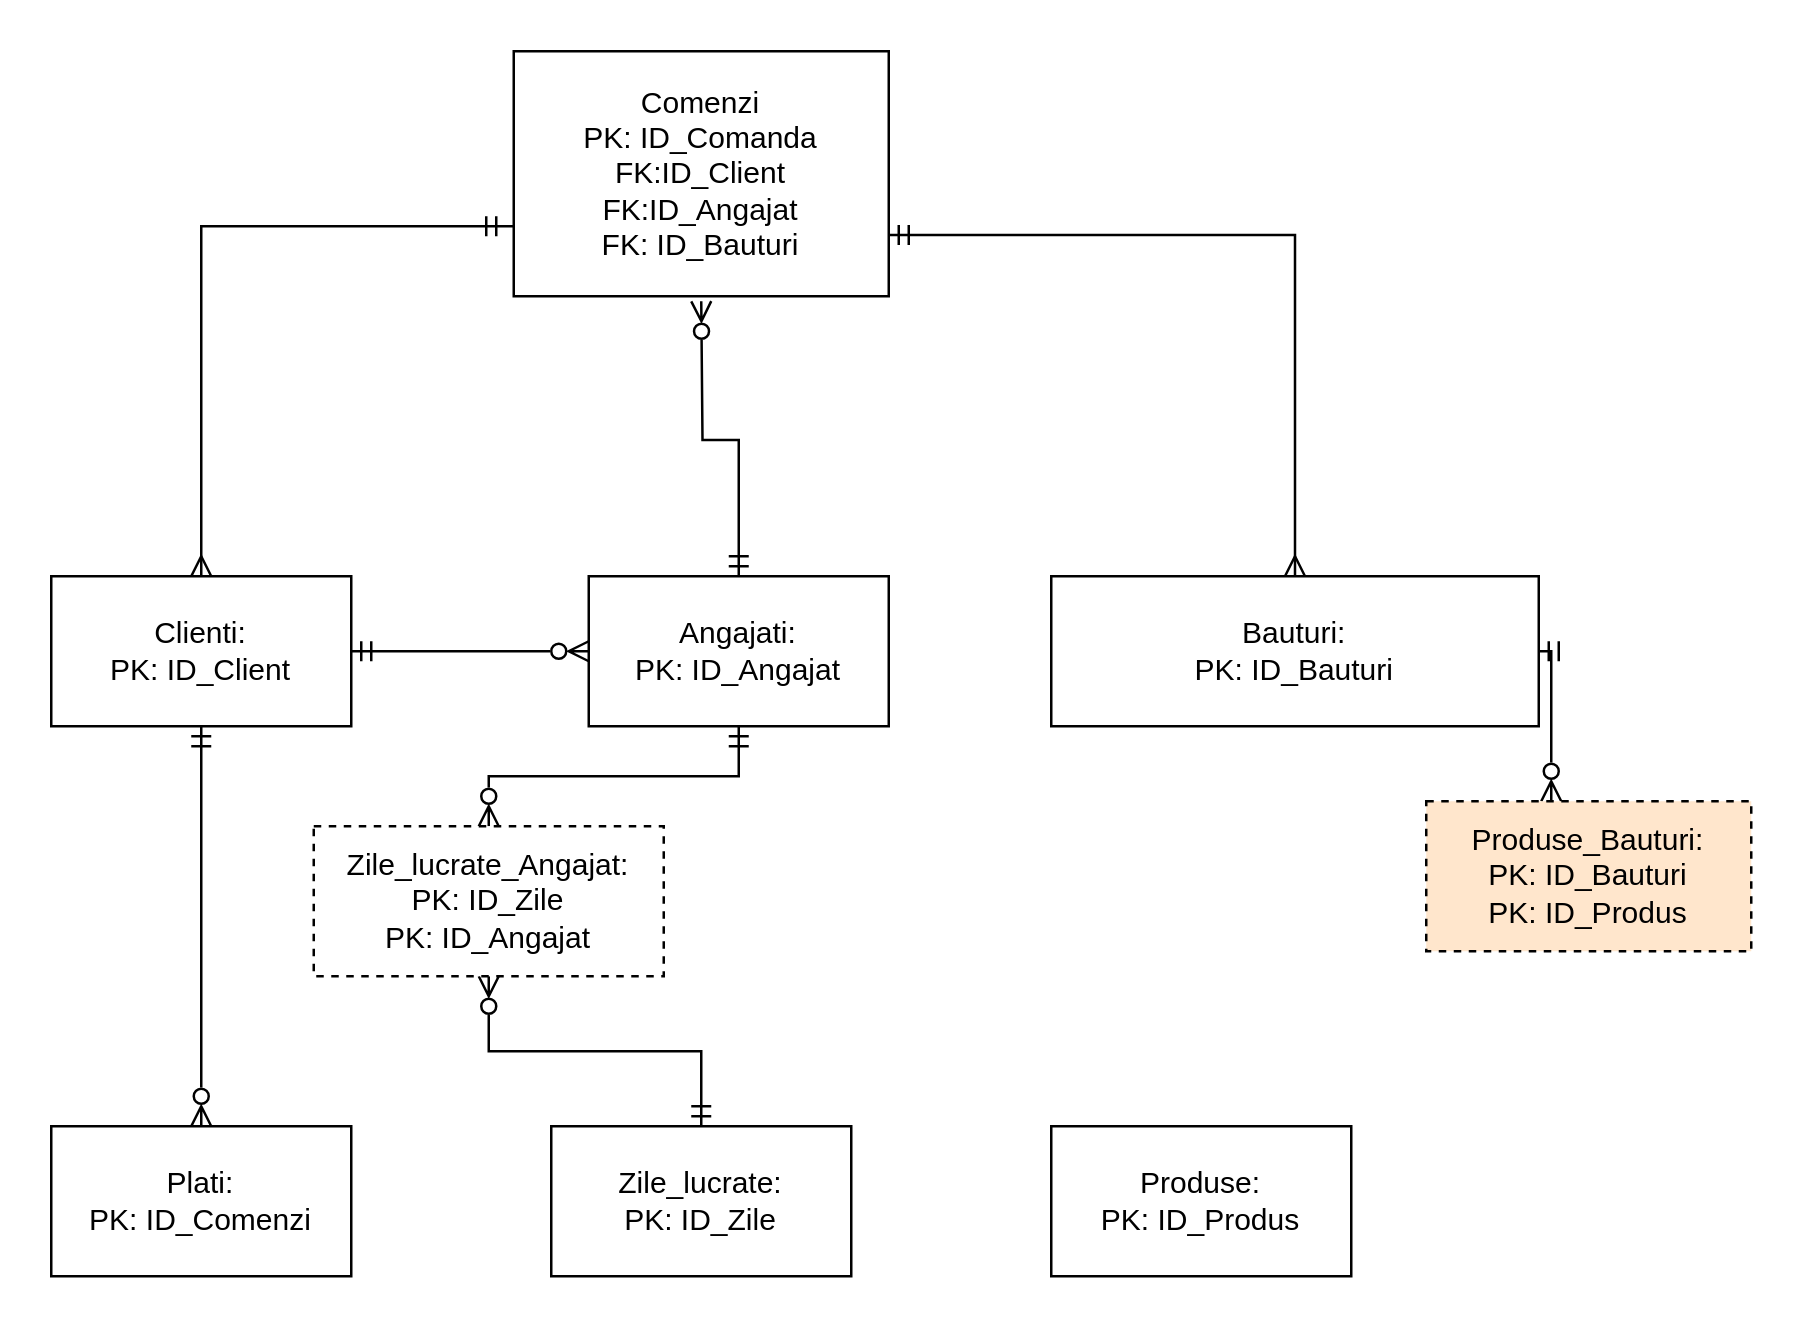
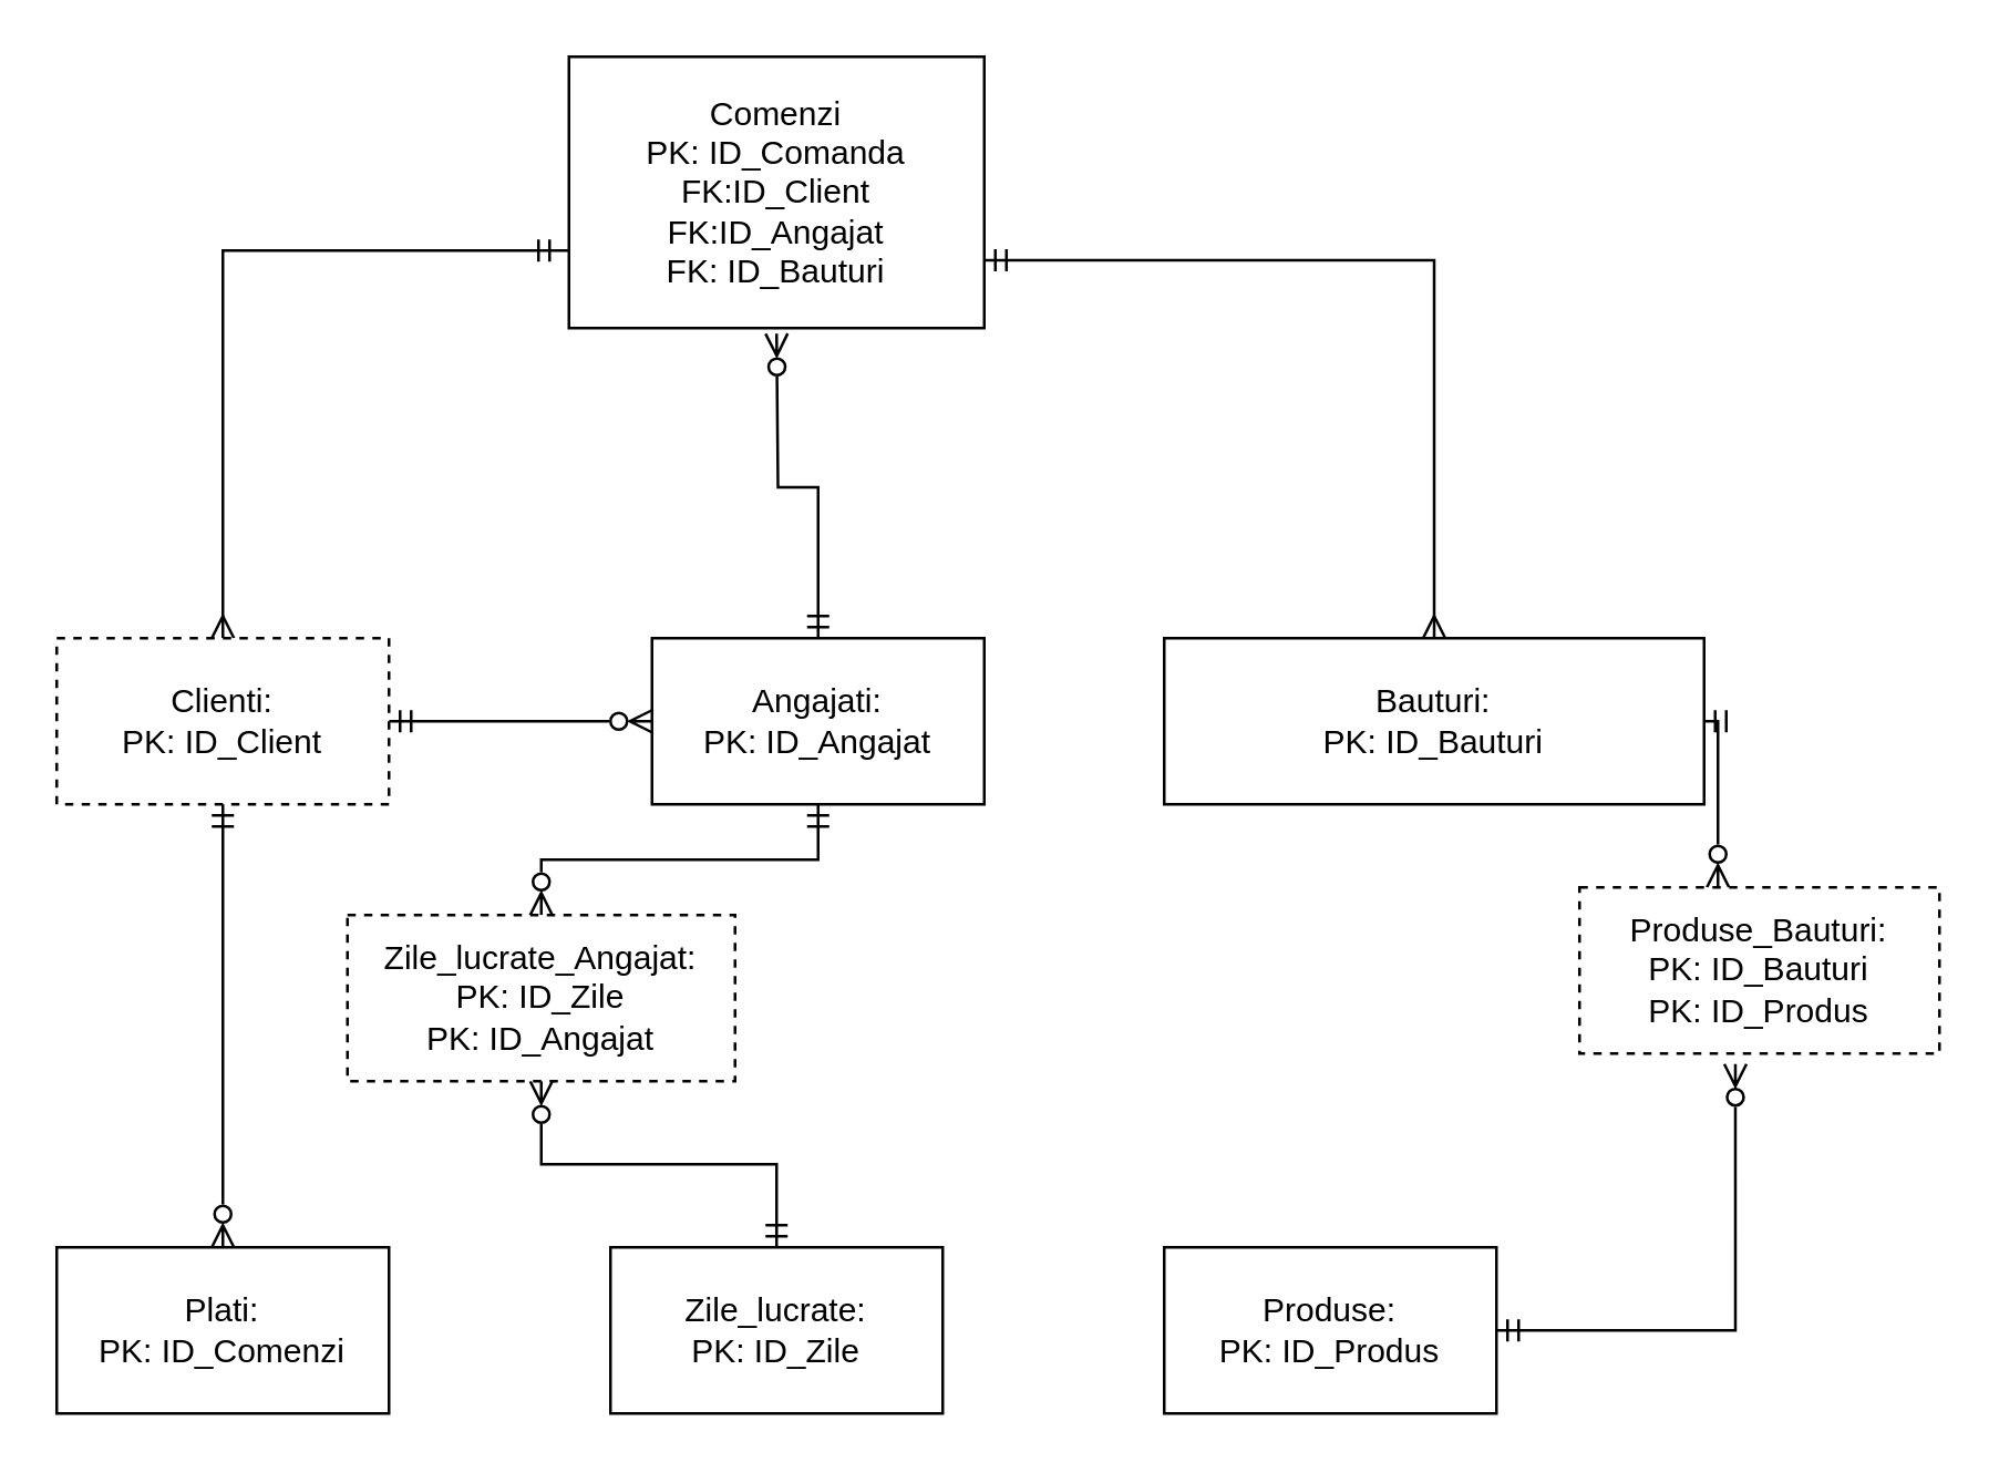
  <mxCell id="0" />
  <mxCell id="1" parent="0" />
  <mxCell id="2" value="" style="edgeStyle=orthogonalEdgeStyle;rounded=0;orthogonalLoop=1;jettySize=auto;html=1;endArrow=ERmany;endFill=0;startArrow=ERmandOne;startFill=0;exitX=1;exitY=0.75;exitDx=0;exitDy=0;" parent="1" source="14" target="5" edge="1"><mxGeometry relative="1" as="geometry"><mxPoint x="340" y="90" as="sourcePoint" /></mxGeometry></mxCell>
  <mxCell id="3" value="" style="edgeStyle=orthogonalEdgeStyle;rounded=0;orthogonalLoop=1;jettySize=auto;html=1;endArrow=ERmandOne;endFill=0;startArrow=ERzeroToMany;startFill=0;" parent="1" target="8" edge="1"><mxGeometry relative="1" as="geometry"><mxPoint x="280" y="120" as="sourcePoint" /></mxGeometry></mxCell>
  <mxCell id="4" value="" style="edgeStyle=orthogonalEdgeStyle;rounded=0;orthogonalLoop=1;jettySize=auto;html=1;endArrow=ERmany;endFill=0;startArrow=ERmandOne;startFill=0;" parent="1" target="10" edge="1"><mxGeometry relative="1" as="geometry"><Array as="points"><mxPoint x="205" y="90" /><mxPoint x="80" y="90" /></Array><mxPoint x="190" y="90" as="sourcePoint" /></mxGeometry></mxCell>
  <mxCell id="5" value="Bauturi:&lt;div&gt;PK: ID_Bauturi&lt;/div&gt;" style="rounded=0;whiteSpace=wrap;html=1;" parent="1" vertex="1"><mxGeometry x="420" y="230" width="195" height="60" as="geometry" /></mxCell>
+ <mxCell id="6" value="" style="edgeStyle=orthogonalEdgeStyle;rounded=0;orthogonalLoop=1;jettySize=auto;html=1;entryX=0.433;entryY=1.063;entryDx=0;entryDy=0;entryPerimeter=0;startArrow=ERmandOne;startFill=0;endArrow=ERzeroToMany;endFill=0;" parent="1" source="7" target="16" edge="1"><mxGeometry relative="1" as="geometry" /></mxCell>
  <mxCell id="7" value="Produse:&lt;div&gt;PK: ID_Produs&lt;/div&gt;" style="rounded=0;whiteSpace=wrap;html=1;" parent="1" vertex="1"><mxGeometry x="420" y="450" width="120" height="60" as="geometry" /></mxCell>
  <mxCell id="8" value="Angajati:&lt;div&gt;PK: ID_Angajat&lt;/div&gt;" style="rounded=0;whiteSpace=wrap;html=1;" parent="1" vertex="1"><mxGeometry x="235" y="230" width="120" height="60" as="geometry" /></mxCell>
  <mxCell id="9" value="" style="edgeStyle=orthogonalEdgeStyle;rounded=0;orthogonalLoop=1;jettySize=auto;html=1;endArrow=ERzeroToMany;endFill=0;startArrow=ERmandOne;startFill=0;" parent="1" source="10" target="8" edge="1"><mxGeometry relative="1" as="geometry" /></mxCell>
- <mxCell id="10" value="Clienti:&lt;div&gt;PK: ID_Client&lt;/div&gt;" style="rounded=0;whiteSpace=wrap;html=1;" parent="1" vertex="1"><mxGeometry x="20" y="230" width="120" height="60" as="geometry" /></mxCell>
+ <mxCell id="10" value="Clienti:&lt;div&gt;PK: ID_Client&lt;/div&gt;" style="rounded=0;whiteSpace=wrap;html=1;dashed=1;" parent="1" vertex="1"><mxGeometry x="20" y="230" width="120" height="60" as="geometry" /></mxCell>
  <mxCell id="11" value="Plati:&lt;div&gt;PK: ID_Comenzi&lt;/div&gt;" style="rounded=0;whiteSpace=wrap;html=1;" parent="1" vertex="1"><mxGeometry x="20" y="450" width="120" height="60" as="geometry" /></mxCell>
  <mxCell id="12" value="" style="edgeStyle=orthogonalEdgeStyle;rounded=0;orthogonalLoop=1;jettySize=auto;html=1;endArrow=ERzeroToMany;endFill=0;startArrow=ERmandOne;startFill=0;" parent="1" source="13" target="19" edge="1"><mxGeometry relative="1" as="geometry" /></mxCell>
  <mxCell id="13" value="Zile_lucrate:&lt;div&gt;PK: ID_Zile&lt;/div&gt;" style="rounded=0;whiteSpace=wrap;html=1;" parent="1" vertex="1"><mxGeometry x="220" y="450" width="120" height="60" as="geometry" /></mxCell>
  <mxCell id="14" value="Comenzi&lt;div&gt;PK: ID_Comanda&lt;/div&gt;&lt;div&gt;FK:ID_Client&lt;/div&gt;&lt;div&gt;FK:ID_Angajat&lt;/div&gt;&lt;div&gt;FK: ID_Bauturi&lt;/div&gt;" style="rounded=0;whiteSpace=wrap;html=1;" parent="1" vertex="1"><mxGeometry x="205" y="20" width="150" height="98" as="geometry" /></mxCell>
  <mxCell id="15" style="edgeStyle=orthogonalEdgeStyle;rounded=0;orthogonalLoop=1;jettySize=auto;html=1;entryX=1;entryY=0.5;entryDx=0;entryDy=0;startArrow=ERzeroToMany;startFill=0;endArrow=ERmandOne;endFill=0;" parent="1" source="16" target="5" edge="1"><mxGeometry relative="1" as="geometry"><Array as="points"><mxPoint x="620" y="260" /></Array></mxGeometry></mxCell>
- <mxCell id="16" value="Produse_Bauturi:&lt;div&gt;PK: ID_Bauturi&lt;/div&gt;&lt;div&gt;PK: ID_Produs&lt;/div&gt;" style="rounded=0;whiteSpace=wrap;html=1;dashed=1;fillColor=#ffe6cc;" parent="1" vertex="1"><mxGeometry x="570" y="320" width="130" height="60" as="geometry" /></mxCell>
+ <mxCell id="16" value="Produse_Bauturi:&lt;div&gt;PK: ID_Bauturi&lt;/div&gt;&lt;div&gt;PK: ID_Produs&lt;/div&gt;" style="rounded=0;whiteSpace=wrap;html=1;dashed=1;" parent="1" vertex="1"><mxGeometry x="570" y="320" width="130" height="60" as="geometry" /></mxCell>
  <mxCell id="17" style="edgeStyle=orthogonalEdgeStyle;rounded=0;orthogonalLoop=1;jettySize=auto;html=1;exitX=0.5;exitY=0;exitDx=0;exitDy=0;entryX=0.5;entryY=1;entryDx=0;entryDy=0;startArrow=ERzeroToMany;startFill=0;endArrow=ERmandOne;endFill=0;" parent="1" source="11" target="10" edge="1"><mxGeometry relative="1" as="geometry"><mxPoint x="40" y="379" as="sourcePoint" /><mxPoint x="100" y="309" as="targetPoint" /><Array as="points"><mxPoint x="80" y="380" /><mxPoint x="80" y="380" /></Array></mxGeometry></mxCell>
  <mxCell id="18" style="edgeStyle=orthogonalEdgeStyle;rounded=0;orthogonalLoop=1;jettySize=auto;html=1;entryX=0.5;entryY=1;entryDx=0;entryDy=0;startArrow=ERzeroToMany;startFill=0;endArrow=ERmandOne;endFill=0;" parent="1" source="19" target="8" edge="1"><mxGeometry relative="1" as="geometry" /></mxCell>
  <mxCell id="19" value="Zile_lucrate_Angajat:&lt;div&gt;PK: ID_Zile&lt;/div&gt;&lt;div&gt;PK: ID_Angajat&lt;/div&gt;" style="rounded=0;whiteSpace=wrap;html=1;dashed=1;" parent="1" vertex="1"><mxGeometry x="125" y="330" width="140" height="60" as="geometry" /></mxCell>
